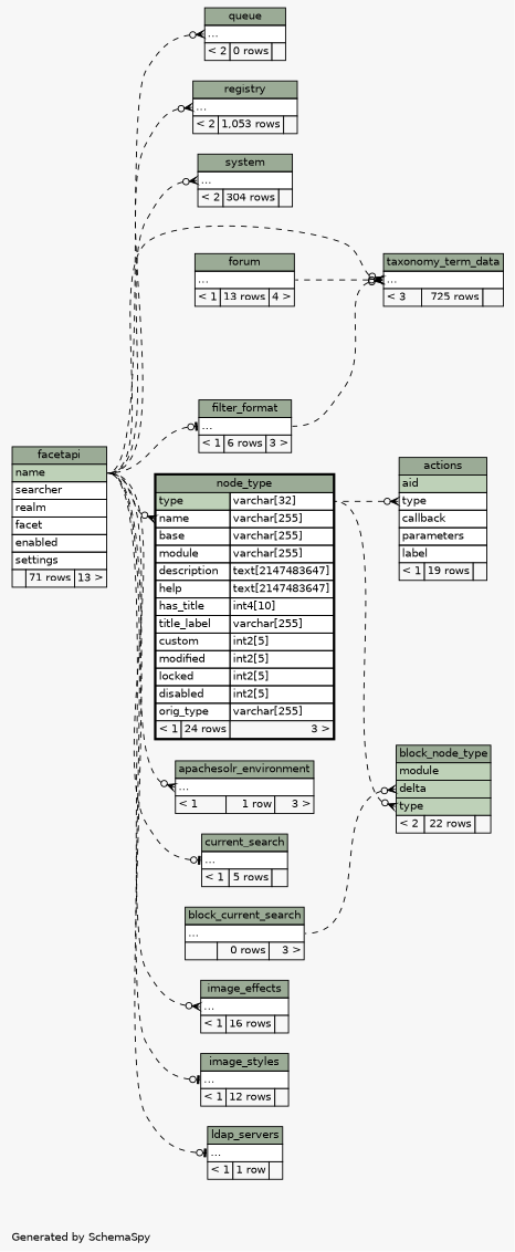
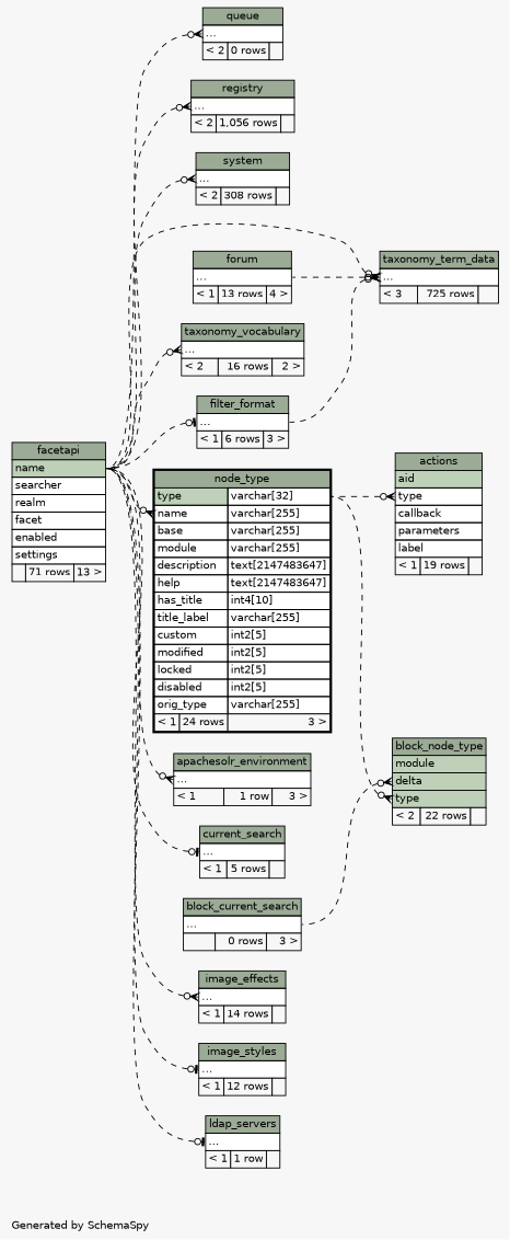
  digraph {
    bgcolor="#f7f7f7"
    fontname=Helvetica
    fontsize=11
    label="\nGenerated by SchemaSpy"
    labeljust=l
    nodesep=0.18
    rankdir=RL
    ranksep=0.46
    node [fontname=Helvetica fontsize=11 shape=plaintext]
    edge [arrowhead=none arrowsize=0.8 arrowtail=crowodot dir=back headport="name:e" style=dashed tailport="elipses:w"]
    n1 [label=<     <TABLE BORDER="0" CELLBORDER="1" CELLSPACING="0" BGCOLOR="#ffffff">       <TR><TD COLSPAN="3" BGCOLOR="#9bab96" ALIGN="CENTER">actions</TD></TR>       <TR><TD PORT="aid" COLSPAN="3" BGCOLOR="#bed1b8" ALIGN="LEFT">aid</TD></TR>       <TR><TD PORT="type" COLSPAN="3" ALIGN="LEFT">type</TD></TR>       <TR><TD PORT="callback" COLSPAN="3" ALIGN="LEFT">callback</TD></TR>       <TR><TD PORT="parameters" COLSPAN="3" ALIGN="LEFT">parameters</TD></TR>       <TR><TD PORT="label" COLSPAN="3" ALIGN="LEFT">label</TD></TR>       <TR><TD ALIGN="LEFT" BGCOLOR="#f7f7f7">&lt; 1</TD><TD ALIGN="RIGHT" BGCOLOR="#f7f7f7">19 rows</TD><TD ALIGN="RIGHT" BGCOLOR="#f7f7f7">  </TD></TR>     </TABLE>>]
    n2 [label=<     <TABLE BORDER="2" CELLBORDER="1" CELLSPACING="0" BGCOLOR="#ffffff">       <TR><TD COLSPAN="3" BGCOLOR="#9bab96" ALIGN="CENTER">node_type</TD></TR>       <TR><TD PORT="type" COLSPAN="2" BGCOLOR="#bed1b8" ALIGN="LEFT">type</TD><TD PORT="type.type" ALIGN="LEFT">varchar[32]</TD></TR>       <TR><TD PORT="name" COLSPAN="2" ALIGN="LEFT">name</TD><TD PORT="name.type" ALIGN="LEFT">varchar[255]</TD></TR>       <TR><TD PORT="base" COLSPAN="2" ALIGN="LEFT">base</TD><TD PORT="base.type" ALIGN="LEFT">varchar[255]</TD></TR>       <TR><TD PORT="module" COLSPAN="2" ALIGN="LEFT">module</TD><TD PORT="module.type" ALIGN="LEFT">varchar[255]</TD></TR>       <TR><TD PORT="description" COLSPAN="2" ALIGN="LEFT">description</TD><TD PORT="description.type" ALIGN="LEFT">text[2147483647]</TD></TR>       <TR><TD PORT="help" COLSPAN="2" ALIGN="LEFT">help</TD><TD PORT="help.type" ALIGN="LEFT">text[2147483647]</TD></TR>       <TR><TD PORT="has_title" COLSPAN="2" ALIGN="LEFT">has_title</TD><TD PORT="has_title.type" ALIGN="LEFT">int4[10]</TD></TR>       <TR><TD PORT="title_label" COLSPAN="2" ALIGN="LEFT">title_label</TD><TD PORT="title_label.type" ALIGN="LEFT">varchar[255]</TD></TR>       <TR><TD PORT="custom" COLSPAN="2" ALIGN="LEFT">custom</TD><TD PORT="custom.type" ALIGN="LEFT">int2[5]</TD></TR>       <TR><TD PORT="modified" COLSPAN="2" ALIGN="LEFT">modified</TD><TD PORT="modified.type" ALIGN="LEFT">int2[5]</TD></TR>       <TR><TD PORT="locked" COLSPAN="2" ALIGN="LEFT">locked</TD><TD PORT="locked.type" ALIGN="LEFT">int2[5]</TD></TR>       <TR><TD PORT="disabled" COLSPAN="2" ALIGN="LEFT">disabled</TD><TD PORT="disabled.type" ALIGN="LEFT">int2[5]</TD></TR>       <TR><TD PORT="orig_type" COLSPAN="2" ALIGN="LEFT">orig_type</TD><TD PORT="orig_type.type" ALIGN="LEFT">varchar[255]</TD></TR>       <TR><TD ALIGN="LEFT" BGCOLOR="#f7f7f7">&lt; 1</TD><TD ALIGN="RIGHT" BGCOLOR="#f7f7f7">24 rows</TD><TD ALIGN="RIGHT" BGCOLOR="#f7f7f7">3 &gt;</TD></TR>     </TABLE>>]
    n3 [label=<     <TABLE BORDER="0" CELLBORDER="1" CELLSPACING="0" BGCOLOR="#ffffff">       <TR><TD COLSPAN="3" BGCOLOR="#9bab96" ALIGN="CENTER">facetapi</TD></TR>       <TR><TD PORT="name" COLSPAN="3" BGCOLOR="#bed1b8" ALIGN="LEFT">name</TD></TR>       <TR><TD PORT="searcher" COLSPAN="3" ALIGN="LEFT">searcher</TD></TR>       <TR><TD PORT="realm" COLSPAN="3" ALIGN="LEFT">realm</TD></TR>       <TR><TD PORT="facet" COLSPAN="3" ALIGN="LEFT">facet</TD></TR>       <TR><TD PORT="enabled" COLSPAN="3" ALIGN="LEFT">enabled</TD></TR>       <TR><TD PORT="settings" COLSPAN="3" ALIGN="LEFT">settings</TD></TR>       <TR><TD ALIGN="LEFT" BGCOLOR="#f7f7f7">  </TD><TD ALIGN="RIGHT" BGCOLOR="#f7f7f7">71 rows</TD><TD ALIGN="RIGHT" BGCOLOR="#f7f7f7">13 &gt;</TD></TR>     </TABLE>>]
    n4 [label=<     <TABLE BORDER="0" CELLBORDER="1" CELLSPACING="0" BGCOLOR="#ffffff">       <TR><TD COLSPAN="3" BGCOLOR="#9bab96" ALIGN="CENTER">apachesolr_environment</TD></TR>       <TR><TD PORT="elipses" COLSPAN="3" ALIGN="LEFT">...</TD></TR>       <TR><TD ALIGN="LEFT" BGCOLOR="#f7f7f7">&lt; 1</TD><TD ALIGN="RIGHT" BGCOLOR="#f7f7f7">1 row</TD><TD ALIGN="RIGHT" BGCOLOR="#f7f7f7">3 &gt;</TD></TR>     </TABLE>>]
    n5 [label=<     <TABLE BORDER="0" CELLBORDER="1" CELLSPACING="0" BGCOLOR="#ffffff">       <TR><TD COLSPAN="3" BGCOLOR="#9bab96" ALIGN="CENTER">block_node_type</TD></TR>       <TR><TD PORT="module" COLSPAN="3" BGCOLOR="#bed1b8" ALIGN="LEFT">module</TD></TR>       <TR><TD PORT="delta" COLSPAN="3" BGCOLOR="#bed1b8" ALIGN="LEFT">delta</TD></TR>       <TR><TD PORT="type" COLSPAN="3" BGCOLOR="#bed1b8" ALIGN="LEFT">type</TD></TR>       <TR><TD ALIGN="LEFT" BGCOLOR="#f7f7f7">&lt; 2</TD><TD ALIGN="RIGHT" BGCOLOR="#f7f7f7">22 rows</TD><TD ALIGN="RIGHT" BGCOLOR="#f7f7f7">  </TD></TR>     </TABLE>>]
    n6 [label=<     <TABLE BORDER="0" CELLBORDER="1" CELLSPACING="0" BGCOLOR="#ffffff">       <TR><TD COLSPAN="3" BGCOLOR="#9bab96" ALIGN="CENTER">block_current_search</TD></TR>       <TR><TD PORT="elipses" COLSPAN="3" ALIGN="LEFT">...</TD></TR>       <TR><TD ALIGN="LEFT" BGCOLOR="#f7f7f7">  </TD><TD ALIGN="RIGHT" BGCOLOR="#f7f7f7">0 rows</TD><TD ALIGN="RIGHT" BGCOLOR="#f7f7f7">3 &gt;</TD></TR>     </TABLE>>]
    n7 [label=<     <TABLE BORDER="0" CELLBORDER="1" CELLSPACING="0" BGCOLOR="#ffffff">       <TR><TD COLSPAN="3" BGCOLOR="#9bab96" ALIGN="CENTER">current_search</TD></TR>       <TR><TD PORT="elipses" COLSPAN="3" ALIGN="LEFT">...</TD></TR>       <TR><TD ALIGN="LEFT" BGCOLOR="#f7f7f7">&lt; 1</TD><TD ALIGN="RIGHT" BGCOLOR="#f7f7f7">5 rows</TD><TD ALIGN="RIGHT" BGCOLOR="#f7f7f7">  </TD></TR>     </TABLE>>]
    n8 [label=<     <TABLE BORDER="0" CELLBORDER="1" CELLSPACING="0" BGCOLOR="#ffffff">       <TR><TD COLSPAN="3" BGCOLOR="#9bab96" ALIGN="CENTER">filter_format</TD></TR>       <TR><TD PORT="elipses" COLSPAN="3" ALIGN="LEFT">...</TD></TR>       <TR><TD ALIGN="LEFT" BGCOLOR="#f7f7f7">&lt; 1</TD><TD ALIGN="RIGHT" BGCOLOR="#f7f7f7">6 rows</TD><TD ALIGN="RIGHT" BGCOLOR="#f7f7f7">3 &gt;</TD></TR>     </TABLE>>]
-   n9 [label=<     <TABLE BORDER="0" CELLBORDER="1" CELLSPACING="0" BGCOLOR="#ffffff">       <TR><TD COLSPAN="3" BGCOLOR="#9bab96" ALIGN="CENTER">image_effects</TD></TR>       <TR><TD PORT="elipses" COLSPAN="3" ALIGN="LEFT">...</TD></TR>       <TR><TD ALIGN="LEFT" BGCOLOR="#f7f7f7">&lt; 1</TD><TD ALIGN="RIGHT" BGCOLOR="#f7f7f7">16 rows</TD><TD ALIGN="RIGHT" BGCOLOR="#f7f7f7">  </TD></TR>     </TABLE>>]
+   n9 [label=<     <TABLE BORDER="0" CELLBORDER="1" CELLSPACING="0" BGCOLOR="#ffffff">       <TR><TD COLSPAN="3" BGCOLOR="#9bab96" ALIGN="CENTER">image_effects</TD></TR>       <TR><TD PORT="elipses" COLSPAN="3" ALIGN="LEFT">...</TD></TR>       <TR><TD ALIGN="LEFT" BGCOLOR="#f7f7f7">&lt; 1</TD><TD ALIGN="RIGHT" BGCOLOR="#f7f7f7">14 rows</TD><TD ALIGN="RIGHT" BGCOLOR="#f7f7f7">  </TD></TR>     </TABLE>>]
    n10 [label=<     <TABLE BORDER="0" CELLBORDER="1" CELLSPACING="0" BGCOLOR="#ffffff">       <TR><TD COLSPAN="3" BGCOLOR="#9bab96" ALIGN="CENTER">image_styles</TD></TR>       <TR><TD PORT="elipses" COLSPAN="3" ALIGN="LEFT">...</TD></TR>       <TR><TD ALIGN="LEFT" BGCOLOR="#f7f7f7">&lt; 1</TD><TD ALIGN="RIGHT" BGCOLOR="#f7f7f7">12 rows</TD><TD ALIGN="RIGHT" BGCOLOR="#f7f7f7">  </TD></TR>     </TABLE>>]
    n11 [label=<     <TABLE BORDER="0" CELLBORDER="1" CELLSPACING="0" BGCOLOR="#ffffff">       <TR><TD COLSPAN="3" BGCOLOR="#9bab96" ALIGN="CENTER">ldap_servers</TD></TR>       <TR><TD PORT="elipses" COLSPAN="3" ALIGN="LEFT">...</TD></TR>       <TR><TD ALIGN="LEFT" BGCOLOR="#f7f7f7">&lt; 1</TD><TD ALIGN="RIGHT" BGCOLOR="#f7f7f7">1 row</TD><TD ALIGN="RIGHT" BGCOLOR="#f7f7f7">  </TD></TR>     </TABLE>>]
    n12 [label=<     <TABLE BORDER="0" CELLBORDER="1" CELLSPACING="0" BGCOLOR="#ffffff">       <TR><TD COLSPAN="3" BGCOLOR="#9bab96" ALIGN="CENTER">forum</TD></TR>       <TR><TD PORT="elipses" COLSPAN="3" ALIGN="LEFT">...</TD></TR>       <TR><TD ALIGN="LEFT" BGCOLOR="#f7f7f7">&lt; 1</TD><TD ALIGN="RIGHT" BGCOLOR="#f7f7f7">13 rows</TD><TD ALIGN="RIGHT" BGCOLOR="#f7f7f7">4 &gt;</TD></TR>     </TABLE>>]
    n13 [label=<     <TABLE BORDER="0" CELLBORDER="1" CELLSPACING="0" BGCOLOR="#ffffff">       <TR><TD COLSPAN="3" BGCOLOR="#9bab96" ALIGN="CENTER">queue</TD></TR>       <TR><TD PORT="elipses" COLSPAN="3" ALIGN="LEFT">...</TD></TR>       <TR><TD ALIGN="LEFT" BGCOLOR="#f7f7f7">&lt; 2</TD><TD ALIGN="RIGHT" BGCOLOR="#f7f7f7">0 rows</TD><TD ALIGN="RIGHT" BGCOLOR="#f7f7f7">  </TD></TR>     </TABLE>>]
-   n14 [label=<     <TABLE BORDER="0" CELLBORDER="1" CELLSPACING="0" BGCOLOR="#ffffff">       <TR><TD COLSPAN="3" BGCOLOR="#9bab96" ALIGN="CENTER">registry</TD></TR>       <TR><TD PORT="elipses" COLSPAN="3" ALIGN="LEFT">...</TD></TR>       <TR><TD ALIGN="LEFT" BGCOLOR="#f7f7f7">&lt; 2</TD><TD ALIGN="RIGHT" BGCOLOR="#f7f7f7">1,053 rows</TD><TD ALIGN="RIGHT" BGCOLOR="#f7f7f7">  </TD></TR>     </TABLE>>]
-   n15 [label=<     <TABLE BORDER="0" CELLBORDER="1" CELLSPACING="0" BGCOLOR="#ffffff">       <TR><TD COLSPAN="3" BGCOLOR="#9bab96" ALIGN="CENTER">system</TD></TR>       <TR><TD PORT="elipses" COLSPAN="3" ALIGN="LEFT">...</TD></TR>       <TR><TD ALIGN="LEFT" BGCOLOR="#f7f7f7">&lt; 2</TD><TD ALIGN="RIGHT" BGCOLOR="#f7f7f7">304 rows</TD><TD ALIGN="RIGHT" BGCOLOR="#f7f7f7">  </TD></TR>     </TABLE>>]
+   n14 [label=<     <TABLE BORDER="0" CELLBORDER="1" CELLSPACING="0" BGCOLOR="#ffffff">       <TR><TD COLSPAN="3" BGCOLOR="#9bab96" ALIGN="CENTER">registry</TD></TR>       <TR><TD PORT="elipses" COLSPAN="3" ALIGN="LEFT">...</TD></TR>       <TR><TD ALIGN="LEFT" BGCOLOR="#f7f7f7">&lt; 2</TD><TD ALIGN="RIGHT" BGCOLOR="#f7f7f7">1,056 rows</TD><TD ALIGN="RIGHT" BGCOLOR="#f7f7f7">  </TD></TR>     </TABLE>>]
+   n15 [label=<     <TABLE BORDER="0" CELLBORDER="1" CELLSPACING="0" BGCOLOR="#ffffff">       <TR><TD COLSPAN="3" BGCOLOR="#9bab96" ALIGN="CENTER">system</TD></TR>       <TR><TD PORT="elipses" COLSPAN="3" ALIGN="LEFT">...</TD></TR>       <TR><TD ALIGN="LEFT" BGCOLOR="#f7f7f7">&lt; 2</TD><TD ALIGN="RIGHT" BGCOLOR="#f7f7f7">308 rows</TD><TD ALIGN="RIGHT" BGCOLOR="#f7f7f7">  </TD></TR>     </TABLE>>]
    n16 [label=<     <TABLE BORDER="0" CELLBORDER="1" CELLSPACING="0" BGCOLOR="#ffffff">       <TR><TD COLSPAN="3" BGCOLOR="#9bab96" ALIGN="CENTER">taxonomy_term_data</TD></TR>       <TR><TD PORT="elipses" COLSPAN="3" ALIGN="LEFT">...</TD></TR>       <TR><TD ALIGN="LEFT" BGCOLOR="#f7f7f7">&lt; 3</TD><TD ALIGN="RIGHT" BGCOLOR="#f7f7f7">725 rows</TD><TD ALIGN="RIGHT" BGCOLOR="#f7f7f7">  </TD></TR>     </TABLE>>]
+   n17 [label=<     <TABLE BORDER="0" CELLBORDER="1" CELLSPACING="0" BGCOLOR="#ffffff">       <TR><TD COLSPAN="3" BGCOLOR="#9bab96" ALIGN="CENTER">taxonomy_vocabulary</TD></TR>       <TR><TD PORT="elipses" COLSPAN="3" ALIGN="LEFT">...</TD></TR>       <TR><TD ALIGN="LEFT" BGCOLOR="#f7f7f7">&lt; 2</TD><TD ALIGN="RIGHT" BGCOLOR="#f7f7f7">16 rows</TD><TD ALIGN="RIGHT" BGCOLOR="#f7f7f7">2 &gt;</TD></TR>     </TABLE>>]
    n1 -> n2 [headport="type.type:e" tailport="type:w"]
    n2 -> n3 [tailport="name:w"]
    n4 -> n3
    n5 -> n2 [headport="type.type:e" tailport="type:w"]
    n5 -> n6 [headport="elipses:e" tailport="delta:w"]
    n7 -> n3 [arrowtail=teeodot]
    n8 -> n3 [arrowtail=teeodot]
    n9 -> n3
    n10 -> n3 [arrowtail=teeodot]
    n11 -> n3 [arrowtail=teeodot]
    n13 -> n3
    n14 -> n3
    n15 -> n3
    n16 -> n3
    n16 -> n8 [headport="elipses:e"]
    n16 -> n12 [headport="elipses:e"]
+   n17 -> n3
  }
